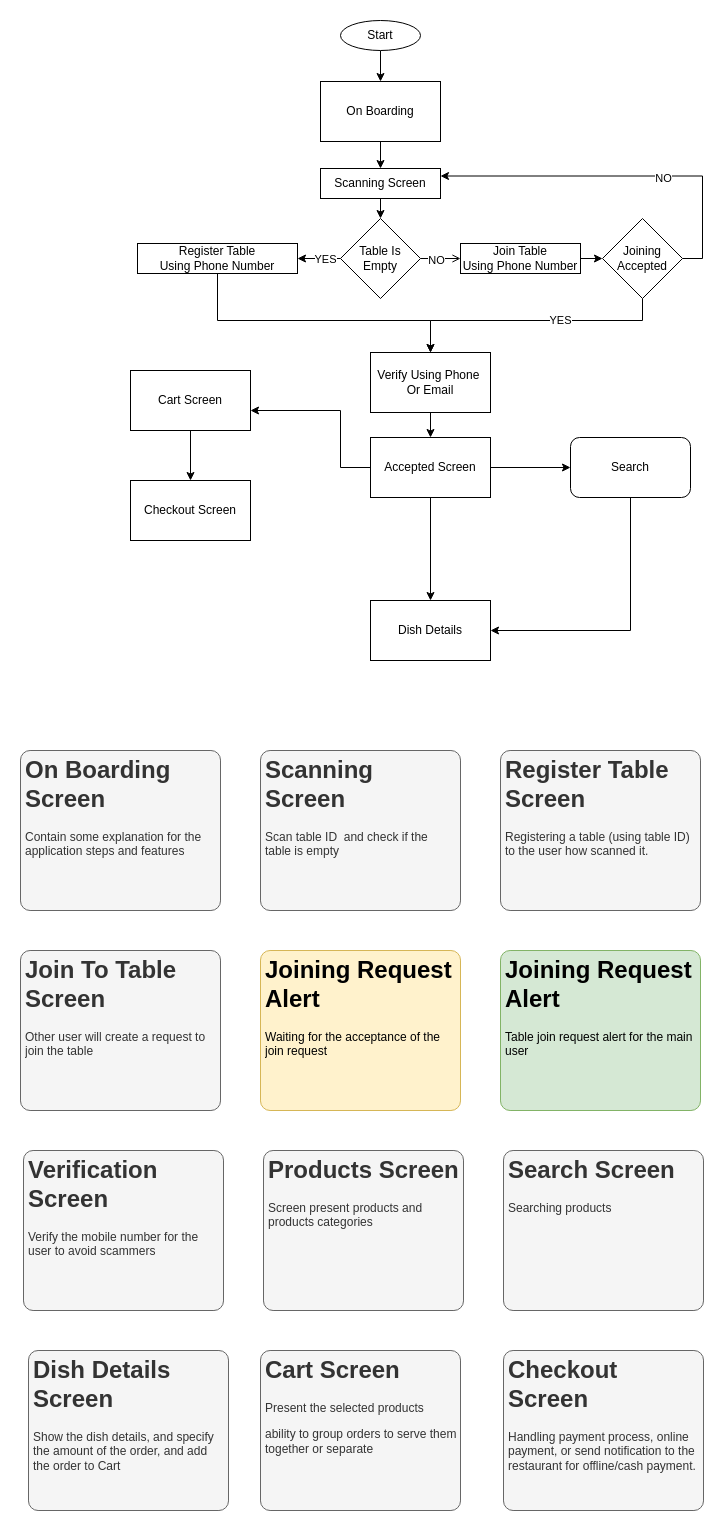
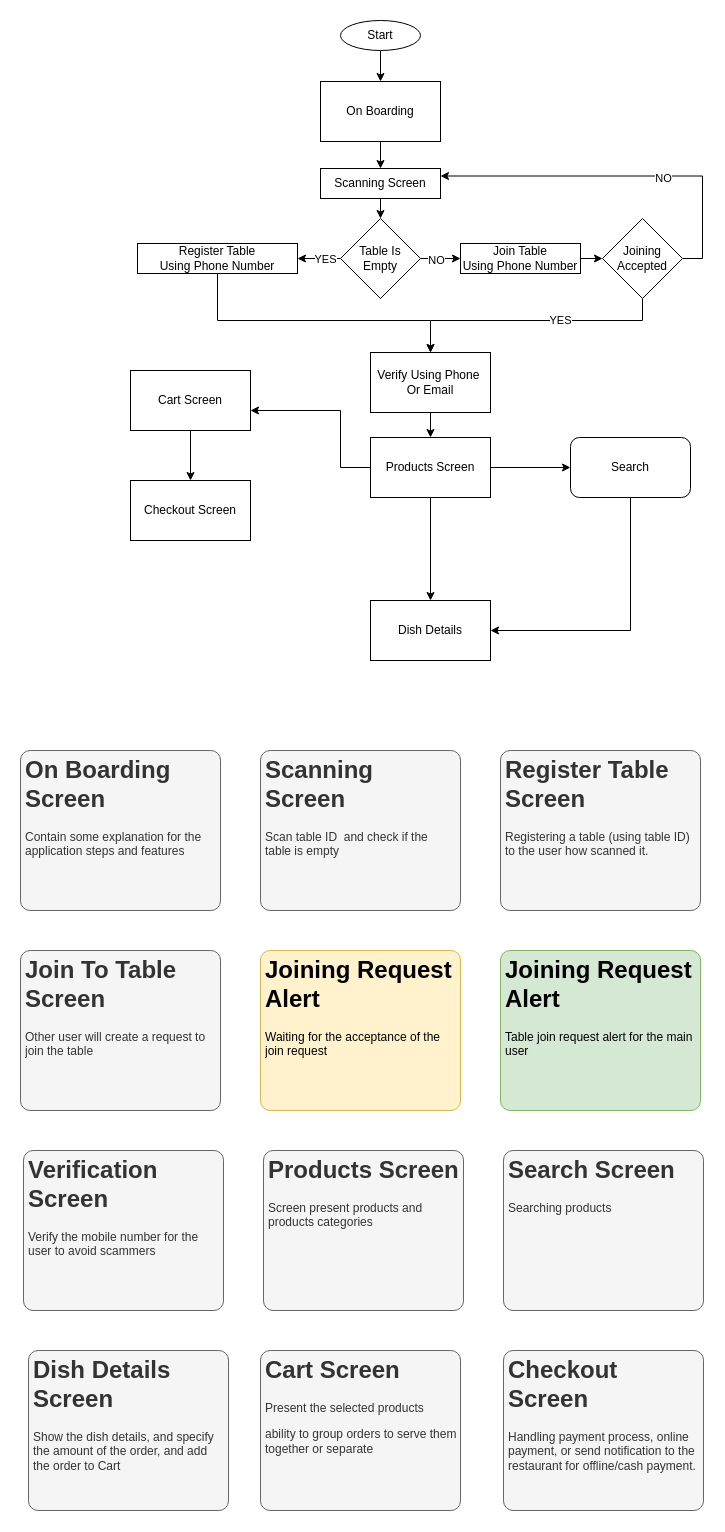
  <mxCell id="0" />
  <mxCell id="1" parent="0" />
  <mxCell id="2" style="edgeStyle=orthogonalEdgeStyle;rounded=0;orthogonalLoop=1;jettySize=auto;html=1;exitX=0.5;exitY=1;exitDx=0;exitDy=0;entryX=0.5;entryY=0;entryDx=0;entryDy=0;" parent="1" source="3" target="23" edge="1"><mxGeometry relative="1" as="geometry" /></mxCell>
  <mxCell id="3" value="Start" style="ellipse;whiteSpace=wrap;html=1;" parent="1" vertex="1"><mxGeometry x="340" y="20" width="80" height="30" as="geometry" /></mxCell>
  <mxCell id="4" style="edgeStyle=orthogonalEdgeStyle;rounded=0;orthogonalLoop=1;jettySize=auto;html=1;exitX=0.5;exitY=1;exitDx=0;exitDy=0;entryX=0.5;entryY=0;entryDx=0;entryDy=0;" parent="1" source="5" target="12" edge="1"><mxGeometry relative="1" as="geometry" /></mxCell>
  <mxCell id="5" value="Scanning Screen" style="rounded=0;whiteSpace=wrap;html=1;" parent="1" vertex="1"><mxGeometry x="320" y="168" width="120" height="30" as="geometry" /></mxCell>
  <mxCell id="6" style="edgeStyle=orthogonalEdgeStyle;rounded=0;orthogonalLoop=1;jettySize=auto;html=1;entryX=0.5;entryY=0;entryDx=0;entryDy=0;exitX=0.5;exitY=1;exitDx=0;exitDy=0;" parent="1" source="7" target="21" edge="1"><mxGeometry relative="1" as="geometry"><mxPoint x="240" y="288" as="sourcePoint" /><Array as="points"><mxPoint x="217" y="320" /><mxPoint x="430" y="320" /></Array></mxGeometry></mxCell>
  <mxCell id="7" value="Register Table&lt;br&gt;Using Phone Number" style="rounded=0;whiteSpace=wrap;html=1;" parent="1" vertex="1"><mxGeometry x="137" y="243" width="160" height="30" as="geometry" /></mxCell>
- <mxCell id="8" style="edgeStyle=orthogonalEdgeStyle;rounded=0;orthogonalLoop=1;jettySize=auto;html=1;exitX=1;exitY=0.5;exitDx=0;exitDy=0;entryX=0;entryY=0.5;entryDx=0;entryDy=0;endArrow=open;" parent="1" source="12" target="14" edge="1"><mxGeometry relative="1" as="geometry" /></mxCell>
+ <mxCell id="8" style="edgeStyle=orthogonalEdgeStyle;rounded=0;orthogonalLoop=1;jettySize=auto;html=1;exitX=1;exitY=0.5;exitDx=0;exitDy=0;entryX=0;entryY=0.5;entryDx=0;entryDy=0;" parent="1" source="12" target="14" edge="1"><mxGeometry relative="1" as="geometry" /></mxCell>
  <mxCell id="9" value="NO" style="edgeLabel;html=1;align=center;verticalAlign=middle;resizable=0;points=[];" parent="8" vertex="1" connectable="0"><mxGeometry x="-0.25" y="-1" relative="1" as="geometry"><mxPoint as="offset" /></mxGeometry></mxCell>
  <mxCell id="10" style="edgeStyle=orthogonalEdgeStyle;rounded=0;orthogonalLoop=1;jettySize=auto;html=1;exitX=0;exitY=0.5;exitDx=0;exitDy=0;entryX=1;entryY=0.5;entryDx=0;entryDy=0;" parent="1" source="12" target="7" edge="1"><mxGeometry relative="1" as="geometry" /></mxCell>
  <mxCell id="11" value="YES" style="edgeLabel;html=1;align=center;verticalAlign=middle;resizable=0;points=[];" parent="10" vertex="1" connectable="0"><mxGeometry x="-0.238" relative="1" as="geometry"><mxPoint as="offset" /></mxGeometry></mxCell>
  <mxCell id="12" value="Table Is Empty" style="rhombus;whiteSpace=wrap;html=1;" parent="1" vertex="1"><mxGeometry x="340" y="218" width="80" height="80" as="geometry" /></mxCell>
  <mxCell id="13" style="edgeStyle=orthogonalEdgeStyle;rounded=0;orthogonalLoop=1;jettySize=auto;html=1;exitX=1;exitY=0.5;exitDx=0;exitDy=0;" parent="1" source="14" target="19" edge="1"><mxGeometry relative="1" as="geometry" /></mxCell>
  <mxCell id="14" value="Join Table&lt;br&gt;Using Phone Number" style="rounded=0;whiteSpace=wrap;html=1;" parent="1" vertex="1"><mxGeometry x="460" y="243" width="120" height="30" as="geometry" /></mxCell>
  <mxCell id="15" style="edgeStyle=orthogonalEdgeStyle;rounded=0;orthogonalLoop=1;jettySize=auto;html=1;exitX=0.5;exitY=1;exitDx=0;exitDy=0;entryX=0.5;entryY=0;entryDx=0;entryDy=0;" parent="1" source="19" target="21" edge="1"><mxGeometry relative="1" as="geometry"><mxPoint x="420" y="478" as="targetPoint" /><Array as="points"><mxPoint x="642" y="320" /><mxPoint x="430" y="320" /></Array></mxGeometry></mxCell>
  <mxCell id="16" value="YES" style="edgeLabel;html=1;align=center;verticalAlign=middle;resizable=0;points=[];" parent="15" vertex="1" connectable="0"><mxGeometry x="-0.21" y="-1" relative="1" as="geometry"><mxPoint as="offset" /></mxGeometry></mxCell>
  <mxCell id="17" style="edgeStyle=orthogonalEdgeStyle;rounded=0;orthogonalLoop=1;jettySize=auto;html=1;exitX=1;exitY=0.5;exitDx=0;exitDy=0;entryX=1;entryY=0.25;entryDx=0;entryDy=0;" parent="1" source="19" target="5" edge="1"><mxGeometry relative="1" as="geometry" /></mxCell>
  <mxCell id="18" value="NO" style="edgeLabel;html=1;align=center;verticalAlign=middle;resizable=0;points=[];" parent="17" vertex="1" connectable="0"><mxGeometry x="-0.218" y="2" relative="1" as="geometry"><mxPoint x="1" as="offset" /></mxGeometry></mxCell>
  <mxCell id="19" value="Joining Accepted" style="rhombus;whiteSpace=wrap;html=1;" parent="1" vertex="1"><mxGeometry x="602" y="218" width="80" height="80" as="geometry" /></mxCell>
  <mxCell id="20" value="" style="edgeStyle=orthogonalEdgeStyle;rounded=0;orthogonalLoop=1;jettySize=auto;html=1;" parent="1" source="21" target="27" edge="1"><mxGeometry relative="1" as="geometry" /></mxCell>
  <mxCell id="21" value="Verify Using Phone&amp;nbsp;&lt;br&gt;Or Email" style="rounded=0;whiteSpace=wrap;html=1;" parent="1" vertex="1"><mxGeometry x="370" y="352" width="120" height="60" as="geometry" /></mxCell>
  <mxCell id="22" style="edgeStyle=orthogonalEdgeStyle;rounded=0;orthogonalLoop=1;jettySize=auto;html=1;exitX=0.5;exitY=1;exitDx=0;exitDy=0;entryX=0.5;entryY=0;entryDx=0;entryDy=0;" parent="1" source="23" target="5" edge="1"><mxGeometry relative="1" as="geometry" /></mxCell>
  <mxCell id="23" value="On Boarding" style="rounded=0;whiteSpace=wrap;html=1;" parent="1" vertex="1"><mxGeometry x="320" y="81" width="120" height="60" as="geometry" /></mxCell>
  <mxCell id="24" value="" style="edgeStyle=orthogonalEdgeStyle;rounded=0;orthogonalLoop=1;jettySize=auto;html=1;" parent="1" source="27" target="28" edge="1"><mxGeometry relative="1" as="geometry" /></mxCell>
  <mxCell id="25" value="" style="edgeStyle=orthogonalEdgeStyle;rounded=0;orthogonalLoop=1;jettySize=auto;html=1;" parent="1" source="27" target="30" edge="1"><mxGeometry relative="1" as="geometry" /></mxCell>
  <mxCell id="26" value="" style="edgeStyle=orthogonalEdgeStyle;rounded=0;orthogonalLoop=1;jettySize=auto;html=1;" edge="1" parent="1" source="27" target="32"><mxGeometry relative="1" as="geometry"><Array as="points"><mxPoint x="340" y="467" /><mxPoint x="340" y="410" /></Array></mxGeometry></mxCell>
- <mxCell id="27" value="Accepted Screen" style="whiteSpace=wrap;html=1;rounded=0;" parent="1" vertex="1"><mxGeometry x="370" y="437" width="120" height="60" as="geometry" /></mxCell>
+ <mxCell id="27" value="Products Screen" style="whiteSpace=wrap;html=1;rounded=0;" parent="1" vertex="1"><mxGeometry x="370" y="437" width="120" height="60" as="geometry" /></mxCell>
  <mxCell id="28" value="Dish Details" style="whiteSpace=wrap;html=1;rounded=0;" parent="1" vertex="1"><mxGeometry x="370" y="600" width="120" height="60" as="geometry" /></mxCell>
  <mxCell id="29" style="edgeStyle=orthogonalEdgeStyle;rounded=0;orthogonalLoop=1;jettySize=auto;html=1;exitX=0.5;exitY=1;exitDx=0;exitDy=0;entryX=1;entryY=0.5;entryDx=0;entryDy=0;" parent="1" source="30" target="28" edge="1"><mxGeometry relative="1" as="geometry" /></mxCell>
  <mxCell id="30" value="Search" style="whiteSpace=wrap;html=1;rounded=1;" parent="1" vertex="1"><mxGeometry x="570" y="437" width="120" height="60" as="geometry" /></mxCell>
  <mxCell id="31" value="" style="edgeStyle=orthogonalEdgeStyle;rounded=0;orthogonalLoop=1;jettySize=auto;html=1;" edge="1" parent="1" source="32" target="33"><mxGeometry relative="1" as="geometry" /></mxCell>
  <mxCell id="32" value="Cart Screen" style="whiteSpace=wrap;html=1;rounded=0;" vertex="1" parent="1"><mxGeometry x="130" y="370" width="120" height="60" as="geometry" /></mxCell>
  <mxCell id="33" value="Checkout Screen" style="whiteSpace=wrap;html=1;rounded=0;" vertex="1" parent="1"><mxGeometry x="130" y="480" width="120" height="60" as="geometry" /></mxCell>
  <mxCell id="34" value="&lt;h1&gt;On Boarding Screen&lt;/h1&gt;&lt;p&gt;Contain some explanation for the application steps and features&lt;/p&gt;" style="text;html=1;spacing=5;spacingTop=-20;whiteSpace=wrap;overflow=hidden;rounded=1;fillColor=#f5f5f5;fontColor=#333333;strokeColor=#666666;arcSize=6;" vertex="1" parent="1"><mxGeometry x="20" y="750" width="200" height="160" as="geometry" /></mxCell>
  <mxCell id="35" value="&lt;h1&gt;Scanning Screen&lt;/h1&gt;&lt;p&gt;Scan table ID&amp;nbsp; and check if the table is empty&lt;/p&gt;" style="text;html=1;spacing=5;spacingTop=-20;whiteSpace=wrap;overflow=hidden;rounded=1;fillColor=#f5f5f5;fontColor=#333333;strokeColor=#666666;arcSize=6;" vertex="1" parent="1"><mxGeometry x="260" y="750" width="200" height="160" as="geometry" /></mxCell>
  <mxCell id="36" value="&lt;h1&gt;Register Table Screen&lt;/h1&gt;&lt;p&gt;Registering a table (using table ID) to the user how scanned it.&lt;/p&gt;" style="text;html=1;spacing=5;spacingTop=-20;whiteSpace=wrap;overflow=hidden;rounded=1;fillColor=#f5f5f5;fontColor=#333333;strokeColor=#666666;arcSize=6;" vertex="1" parent="1"><mxGeometry x="500" y="750" width="200" height="160" as="geometry" /></mxCell>
  <mxCell id="37" value="&lt;h1&gt;Join To Table Screen&lt;/h1&gt;&lt;p&gt;Other user will create a request to join the table&amp;nbsp;&lt;/p&gt;" style="text;html=1;spacing=5;spacingTop=-20;whiteSpace=wrap;overflow=hidden;rounded=1;fillColor=#f5f5f5;fontColor=#333333;strokeColor=#666666;arcSize=6;" vertex="1" parent="1"><mxGeometry x="20" y="950" width="200" height="160" as="geometry" /></mxCell>
  <mxCell id="38" value="&lt;h1&gt;Joining Request Alert&lt;/h1&gt;&lt;p&gt;Waiting for the acceptance of the join request&lt;/p&gt;" style="text;html=1;spacing=5;spacingTop=-20;whiteSpace=wrap;overflow=hidden;rounded=1;fillColor=#fff2cc;strokeColor=#d6b656;arcSize=6;" vertex="1" parent="1"><mxGeometry x="260" y="950" width="200" height="160" as="geometry" /></mxCell>
  <mxCell id="39" value="&lt;h1&gt;Joining Request Alert&lt;/h1&gt;&lt;p&gt;Table join request alert for the main user&lt;/p&gt;" style="text;html=1;spacing=5;spacingTop=-20;whiteSpace=wrap;overflow=hidden;rounded=1;fillColor=#d5e8d4;strokeColor=#82b366;arcSize=6;" vertex="1" parent="1"><mxGeometry x="500" y="950" width="200" height="160" as="geometry" /></mxCell>
  <mxCell id="40" value="&lt;h1&gt;Verification Screen&lt;/h1&gt;&lt;p&gt;Verify the mobile number for the user to avoid scammers&amp;nbsp;&lt;/p&gt;" style="text;html=1;spacing=5;spacingTop=-20;whiteSpace=wrap;overflow=hidden;rounded=1;fillColor=#f5f5f5;fontColor=#333333;strokeColor=#666666;arcSize=6;" vertex="1" parent="1"><mxGeometry x="23" y="1150" width="200" height="160" as="geometry" /></mxCell>
  <mxCell id="41" value="&lt;h1&gt;Products Screen&lt;/h1&gt;&lt;p&gt;Screen present products and products categories&lt;/p&gt;" style="text;html=1;spacing=5;spacingTop=-20;whiteSpace=wrap;overflow=hidden;rounded=1;fillColor=#f5f5f5;fontColor=#333333;strokeColor=#666666;arcSize=6;" vertex="1" parent="1"><mxGeometry x="263" y="1150" width="200" height="160" as="geometry" /></mxCell>
  <mxCell id="42" value="&lt;h1&gt;Search Screen&lt;/h1&gt;&lt;p&gt;Searching products&lt;/p&gt;" style="text;html=1;spacing=5;spacingTop=-20;whiteSpace=wrap;overflow=hidden;rounded=1;fillColor=#f5f5f5;fontColor=#333333;strokeColor=#666666;arcSize=6;" vertex="1" parent="1"><mxGeometry x="503" y="1150" width="200" height="160" as="geometry" /></mxCell>
  <mxCell id="43" value="&lt;h1&gt;Cart Screen&lt;/h1&gt;&lt;p&gt;Present the selected products&lt;/p&gt;&lt;p&gt;ability to group orders to serve them together or separate&lt;/p&gt;" style="text;html=1;spacing=5;spacingTop=-20;whiteSpace=wrap;overflow=hidden;rounded=1;fillColor=#f5f5f5;fontColor=#333333;strokeColor=#666666;arcSize=6;" vertex="1" parent="1"><mxGeometry x="260" y="1350" width="200" height="160" as="geometry" /></mxCell>
  <mxCell id="44" value="&lt;h1&gt;Checkout Screen&lt;/h1&gt;&lt;p&gt;Handling payment process, online payment, or send notification to the restaurant for offline/cash payment.&lt;/p&gt;" style="text;html=1;spacing=5;spacingTop=-20;whiteSpace=wrap;overflow=hidden;rounded=1;fillColor=#f5f5f5;fontColor=#333333;strokeColor=#666666;arcSize=6;" vertex="1" parent="1"><mxGeometry x="503" y="1350" width="200" height="160" as="geometry" /></mxCell>
  <mxCell id="45" value="&lt;h1&gt;Dish Details Screen&lt;/h1&gt;&lt;p&gt;Show the dish details, and specify the amount of the order, and add the order to Cart&lt;/p&gt;" style="text;html=1;spacing=5;spacingTop=-20;whiteSpace=wrap;overflow=hidden;rounded=1;fillColor=#f5f5f5;fontColor=#333333;strokeColor=#666666;arcSize=6;" vertex="1" parent="1"><mxGeometry x="28" y="1350" width="200" height="160" as="geometry" /></mxCell>
